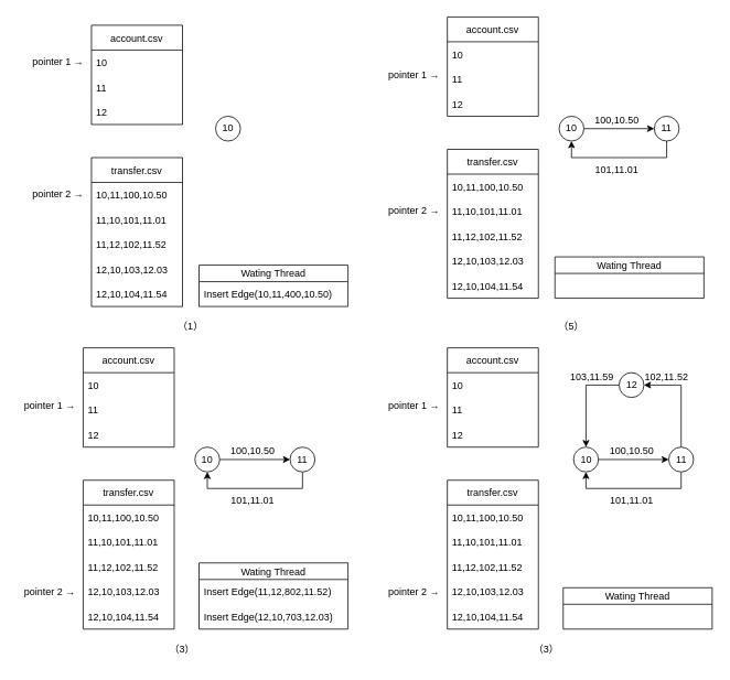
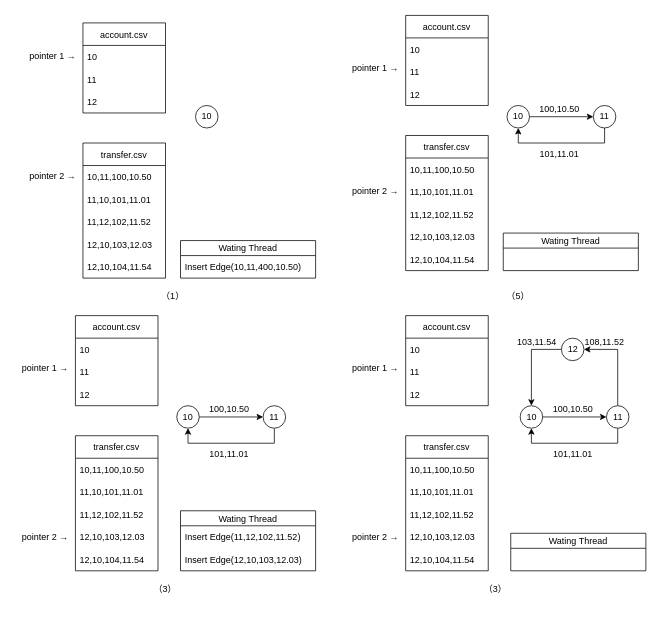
  <mxCell id="0" />
  <mxCell id="1" parent="0" />
  <mxCell id="2" value="10" style="ellipse;whiteSpace=wrap;html=1;" vertex="1" parent="1"><mxGeometry x="260" y="140" width="30" height="30" as="geometry" /></mxCell>
  <mxCell id="3" value="account.csv" style="swimlane;fontStyle=0;childLayout=stackLayout;horizontal=1;startSize=30;horizontalStack=0;resizeParent=1;resizeParentMax=0;resizeLast=0;collapsible=1;marginBottom=0;" vertex="1" parent="1"><mxGeometry x="110" y="30" width="110" height="120" as="geometry" /></mxCell>
  <mxCell id="4" value="10" style="text;strokeColor=none;fillColor=none;align=left;verticalAlign=middle;spacingLeft=4;spacingRight=4;overflow=hidden;points=[[0,0.5],[1,0.5]];portConstraint=eastwest;rotatable=0;" vertex="1" parent="3"><mxGeometry y="30" width="110" height="30" as="geometry" /></mxCell>
  <mxCell id="5" value="11" style="text;strokeColor=none;fillColor=none;align=left;verticalAlign=middle;spacingLeft=4;spacingRight=4;overflow=hidden;points=[[0,0.5],[1,0.5]];portConstraint=eastwest;rotatable=0;" vertex="1" parent="3"><mxGeometry y="60" width="110" height="30" as="geometry" /></mxCell>
  <mxCell id="6" value="12" style="text;strokeColor=none;fillColor=none;align=left;verticalAlign=middle;spacingLeft=4;spacingRight=4;overflow=hidden;points=[[0,0.5],[1,0.5]];portConstraint=eastwest;rotatable=0;" vertex="1" parent="3"><mxGeometry y="90" width="110" height="30" as="geometry" /></mxCell>
  <mxCell id="7" value="transfer.csv" style="swimlane;fontStyle=0;childLayout=stackLayout;horizontal=1;startSize=30;horizontalStack=0;resizeParent=1;resizeParentMax=0;resizeLast=0;collapsible=1;marginBottom=0;" vertex="1" parent="1"><mxGeometry x="110" y="190" width="110" height="180" as="geometry"><mxRectangle x="550" y="90" width="100" height="30" as="alternateBounds" /></mxGeometry></mxCell>
  <mxCell id="8" value="10,11,100,10.50" style="text;strokeColor=none;fillColor=none;align=left;verticalAlign=middle;spacingLeft=4;spacingRight=4;overflow=hidden;points=[[0,0.5],[1,0.5]];portConstraint=eastwest;rotatable=0;" vertex="1" parent="7"><mxGeometry y="30" width="110" height="30" as="geometry" /></mxCell>
  <mxCell id="9" value="11,10,101,11.01" style="text;strokeColor=none;fillColor=none;align=left;verticalAlign=middle;spacingLeft=4;spacingRight=4;overflow=hidden;points=[[0,0.5],[1,0.5]];portConstraint=eastwest;rotatable=0;" vertex="1" parent="7"><mxGeometry y="60" width="110" height="30" as="geometry" /></mxCell>
  <mxCell id="10" value="11,12,102,11.52" style="text;strokeColor=none;fillColor=none;align=left;verticalAlign=middle;spacingLeft=4;spacingRight=4;overflow=hidden;points=[[0,0.5],[1,0.5]];portConstraint=eastwest;rotatable=0;" vertex="1" parent="7"><mxGeometry y="90" width="110" height="30" as="geometry" /></mxCell>
  <mxCell id="11" value="12,10,103,12.03" style="text;strokeColor=none;fillColor=none;align=left;verticalAlign=middle;spacingLeft=4;spacingRight=4;overflow=hidden;points=[[0,0.5],[1,0.5]];portConstraint=eastwest;rotatable=0;" vertex="1" parent="7"><mxGeometry y="120" width="110" height="30" as="geometry" /></mxCell>
  <mxCell id="12" value="12,10,104,11.54" style="text;strokeColor=none;fillColor=none;align=left;verticalAlign=middle;spacingLeft=4;spacingRight=4;overflow=hidden;points=[[0,0.5],[1,0.5]];portConstraint=eastwest;rotatable=0;" vertex="1" parent="7"><mxGeometry y="150" width="110" height="30" as="geometry" /></mxCell>
  <mxCell id="13" value="Wating Thread" style="swimlane;fontStyle=0;childLayout=stackLayout;horizontal=1;startSize=20;horizontalStack=0;resizeParent=1;resizeParentMax=0;resizeLast=0;collapsible=1;marginBottom=0;" vertex="1" parent="1"><mxGeometry x="240" y="680" width="180" height="80" as="geometry" /></mxCell>
- <mxCell id="14" value="Insert Edge(11,12,802,11.52)" style="text;strokeColor=none;fillColor=none;align=left;verticalAlign=middle;spacingLeft=4;spacingRight=4;overflow=hidden;points=[[0,0.5],[1,0.5]];portConstraint=eastwest;rotatable=0;" vertex="1" parent="13"><mxGeometry y="20" width="180" height="30" as="geometry" /></mxCell>
- <mxCell id="15" value="Insert Edge(12,10,703,12.03)" style="text;strokeColor=none;fillColor=none;align=left;verticalAlign=middle;spacingLeft=4;spacingRight=4;overflow=hidden;points=[[0,0.5],[1,0.5]];portConstraint=eastwest;rotatable=0;" vertex="1" parent="13"><mxGeometry y="50" width="180" height="30" as="geometry" /></mxCell>
+ <mxCell id="14" value="Insert Edge(11,12,102,11.52)" style="text;strokeColor=none;fillColor=none;align=left;verticalAlign=middle;spacingLeft=4;spacingRight=4;overflow=hidden;points=[[0,0.5],[1,0.5]];portConstraint=eastwest;rotatable=0;" vertex="1" parent="13"><mxGeometry y="20" width="180" height="30" as="geometry" /></mxCell>
+ <mxCell id="15" value="Insert Edge(12,10,103,12.03)" style="text;strokeColor=none;fillColor=none;align=left;verticalAlign=middle;spacingLeft=4;spacingRight=4;overflow=hidden;points=[[0,0.5],[1,0.5]];portConstraint=eastwest;rotatable=0;" vertex="1" parent="13"><mxGeometry y="50" width="180" height="30" as="geometry" /></mxCell>
  <mxCell id="16" value="pointer 1&amp;nbsp;→" style="text;html=1;strokeColor=none;fillColor=none;align=center;verticalAlign=middle;whiteSpace=wrap;rounded=0;" vertex="1" parent="1"><mxGeometry x="30" y="60" width="80" height="30" as="geometry" /></mxCell>
  <mxCell id="17" value="pointer 2 →" style="text;html=1;strokeColor=none;fillColor=none;align=center;verticalAlign=middle;whiteSpace=wrap;rounded=0;" vertex="1" parent="1"><mxGeometry x="30" y="220" width="80" height="30" as="geometry" /></mxCell>
  <mxCell id="18" value="Wating Thread" style="swimlane;fontStyle=0;childLayout=stackLayout;horizontal=1;startSize=20;horizontalStack=0;resizeParent=1;resizeParentMax=0;resizeLast=0;collapsible=1;marginBottom=0;" vertex="1" parent="1"><mxGeometry x="240" y="320" width="180" height="50" as="geometry" /></mxCell>
  <mxCell id="19" value="Insert Edge(10,11,400,10.50)" style="text;strokeColor=none;fillColor=none;align=left;verticalAlign=middle;spacingLeft=4;spacingRight=4;overflow=hidden;points=[[0,0.5],[1,0.5]];portConstraint=eastwest;rotatable=0;" vertex="1" parent="18"><mxGeometry y="20" width="180" height="30" as="geometry" /></mxCell>
  <mxCell id="20" style="edgeStyle=orthogonalEdgeStyle;rounded=0;orthogonalLoop=1;jettySize=auto;html=1;exitX=1;exitY=0.5;exitDx=0;exitDy=0;entryX=0;entryY=0.5;entryDx=0;entryDy=0;" edge="1" parent="1" source="21" target="36"><mxGeometry relative="1" as="geometry" /></mxCell>
  <mxCell id="21" value="10" style="ellipse;whiteSpace=wrap;html=1;" vertex="1" parent="1"><mxGeometry x="675" y="140" width="30" height="30" as="geometry" /></mxCell>
  <mxCell id="22" value="account.csv" style="swimlane;fontStyle=0;childLayout=stackLayout;horizontal=1;startSize=30;horizontalStack=0;resizeParent=1;resizeParentMax=0;resizeLast=0;collapsible=1;marginBottom=0;" vertex="1" parent="1"><mxGeometry x="540" y="20" width="110" height="120" as="geometry" /></mxCell>
  <mxCell id="23" value="10" style="text;strokeColor=none;fillColor=none;align=left;verticalAlign=middle;spacingLeft=4;spacingRight=4;overflow=hidden;points=[[0,0.5],[1,0.5]];portConstraint=eastwest;rotatable=0;" vertex="1" parent="22"><mxGeometry y="30" width="110" height="30" as="geometry" /></mxCell>
  <mxCell id="24" value="11" style="text;strokeColor=none;fillColor=none;align=left;verticalAlign=middle;spacingLeft=4;spacingRight=4;overflow=hidden;points=[[0,0.5],[1,0.5]];portConstraint=eastwest;rotatable=0;" vertex="1" parent="22"><mxGeometry y="60" width="110" height="30" as="geometry" /></mxCell>
  <mxCell id="25" value="12" style="text;strokeColor=none;fillColor=none;align=left;verticalAlign=middle;spacingLeft=4;spacingRight=4;overflow=hidden;points=[[0,0.5],[1,0.5]];portConstraint=eastwest;rotatable=0;" vertex="1" parent="22"><mxGeometry y="90" width="110" height="30" as="geometry" /></mxCell>
  <mxCell id="26" value="transfer.csv" style="swimlane;fontStyle=0;childLayout=stackLayout;horizontal=1;startSize=30;horizontalStack=0;resizeParent=1;resizeParentMax=0;resizeLast=0;collapsible=1;marginBottom=0;" vertex="1" parent="1"><mxGeometry x="540" y="180" width="110" height="180" as="geometry"><mxRectangle x="550" y="90" width="100" height="30" as="alternateBounds" /></mxGeometry></mxCell>
  <mxCell id="27" value="10,11,100,10.50" style="text;strokeColor=none;fillColor=none;align=left;verticalAlign=middle;spacingLeft=4;spacingRight=4;overflow=hidden;points=[[0,0.5],[1,0.5]];portConstraint=eastwest;rotatable=0;" vertex="1" parent="26"><mxGeometry y="30" width="110" height="30" as="geometry" /></mxCell>
  <mxCell id="28" value="11,10,101,11.01" style="text;strokeColor=none;fillColor=none;align=left;verticalAlign=middle;spacingLeft=4;spacingRight=4;overflow=hidden;points=[[0,0.5],[1,0.5]];portConstraint=eastwest;rotatable=0;" vertex="1" parent="26"><mxGeometry y="60" width="110" height="30" as="geometry" /></mxCell>
  <mxCell id="29" value="11,12,102,11.52" style="text;strokeColor=none;fillColor=none;align=left;verticalAlign=middle;spacingLeft=4;spacingRight=4;overflow=hidden;points=[[0,0.5],[1,0.5]];portConstraint=eastwest;rotatable=0;" vertex="1" parent="26"><mxGeometry y="90" width="110" height="30" as="geometry" /></mxCell>
  <mxCell id="30" value="12,10,103,12.03" style="text;strokeColor=none;fillColor=none;align=left;verticalAlign=middle;spacingLeft=4;spacingRight=4;overflow=hidden;points=[[0,0.5],[1,0.5]];portConstraint=eastwest;rotatable=0;" vertex="1" parent="26"><mxGeometry y="120" width="110" height="30" as="geometry" /></mxCell>
  <mxCell id="31" value="12,10,104,11.54" style="text;strokeColor=none;fillColor=none;align=left;verticalAlign=middle;spacingLeft=4;spacingRight=4;overflow=hidden;points=[[0,0.5],[1,0.5]];portConstraint=eastwest;rotatable=0;" vertex="1" parent="26"><mxGeometry y="150" width="110" height="30" as="geometry" /></mxCell>
  <mxCell id="32" value="pointer 1&amp;nbsp;→" style="text;html=1;strokeColor=none;fillColor=none;align=center;verticalAlign=middle;whiteSpace=wrap;rounded=0;" vertex="1" parent="1"><mxGeometry x="460" y="75" width="80" height="30" as="geometry" /></mxCell>
  <mxCell id="33" value="pointer 2 →" style="text;html=1;strokeColor=none;fillColor=none;align=center;verticalAlign=middle;whiteSpace=wrap;rounded=0;" vertex="1" parent="1"><mxGeometry x="460" y="240" width="80" height="30" as="geometry" /></mxCell>
  <mxCell id="34" value="Wating Thread" style="swimlane;fontStyle=0;childLayout=stackLayout;horizontal=1;startSize=20;horizontalStack=0;resizeParent=1;resizeParentMax=0;resizeLast=0;collapsible=1;marginBottom=0;" vertex="1" parent="1"><mxGeometry x="670" y="310" width="180" height="50" as="geometry" /></mxCell>
  <mxCell id="35" style="edgeStyle=orthogonalEdgeStyle;rounded=0;orthogonalLoop=1;jettySize=auto;html=1;exitX=0.5;exitY=1;exitDx=0;exitDy=0;entryX=0.5;entryY=1;entryDx=0;entryDy=0;" edge="1" parent="1" source="36" target="21"><mxGeometry relative="1" as="geometry" /></mxCell>
  <mxCell id="36" value="11" style="ellipse;whiteSpace=wrap;html=1;" vertex="1" parent="1"><mxGeometry x="790" y="140" width="30" height="30" as="geometry" /></mxCell>
  <mxCell id="37" value="（1）" style="text;html=1;strokeColor=none;fillColor=none;align=center;verticalAlign=middle;whiteSpace=wrap;rounded=0;" vertex="1" parent="1"><mxGeometry x="190" y="380" width="80" height="30" as="geometry" /></mxCell>
  <mxCell id="38" value="（5）" style="text;html=1;strokeColor=none;fillColor=none;align=center;verticalAlign=middle;whiteSpace=wrap;rounded=0;" vertex="1" parent="1"><mxGeometry x="650" y="380" width="80" height="30" as="geometry" /></mxCell>
  <mxCell id="39" value="100,10.50" style="text;html=1;strokeColor=none;fillColor=none;align=center;verticalAlign=middle;whiteSpace=wrap;rounded=0;" vertex="1" parent="1"><mxGeometry x="705" y="130" width="80" height="30" as="geometry" /></mxCell>
  <mxCell id="40" value="101,11.01" style="text;html=1;strokeColor=none;fillColor=none;align=center;verticalAlign=middle;whiteSpace=wrap;rounded=0;" vertex="1" parent="1"><mxGeometry x="705" y="190" width="80" height="30" as="geometry" /></mxCell>
  <mxCell id="41" style="edgeStyle=orthogonalEdgeStyle;rounded=0;orthogonalLoop=1;jettySize=auto;html=1;exitX=1;exitY=0.5;exitDx=0;exitDy=0;entryX=0;entryY=0.5;entryDx=0;entryDy=0;" edge="1" parent="1" source="42" target="56"><mxGeometry relative="1" as="geometry" /></mxCell>
  <mxCell id="42" value="10" style="ellipse;whiteSpace=wrap;html=1;" vertex="1" parent="1"><mxGeometry x="235" y="540" width="30" height="30" as="geometry" /></mxCell>
  <mxCell id="43" value="account.csv" style="swimlane;fontStyle=0;childLayout=stackLayout;horizontal=1;startSize=30;horizontalStack=0;resizeParent=1;resizeParentMax=0;resizeLast=0;collapsible=1;marginBottom=0;" vertex="1" parent="1"><mxGeometry x="100" y="420" width="110" height="120" as="geometry" /></mxCell>
  <mxCell id="44" value="10" style="text;strokeColor=none;fillColor=none;align=left;verticalAlign=middle;spacingLeft=4;spacingRight=4;overflow=hidden;points=[[0,0.5],[1,0.5]];portConstraint=eastwest;rotatable=0;" vertex="1" parent="43"><mxGeometry y="30" width="110" height="30" as="geometry" /></mxCell>
  <mxCell id="45" value="11" style="text;strokeColor=none;fillColor=none;align=left;verticalAlign=middle;spacingLeft=4;spacingRight=4;overflow=hidden;points=[[0,0.5],[1,0.5]];portConstraint=eastwest;rotatable=0;" vertex="1" parent="43"><mxGeometry y="60" width="110" height="30" as="geometry" /></mxCell>
  <mxCell id="46" value="12" style="text;strokeColor=none;fillColor=none;align=left;verticalAlign=middle;spacingLeft=4;spacingRight=4;overflow=hidden;points=[[0,0.5],[1,0.5]];portConstraint=eastwest;rotatable=0;" vertex="1" parent="43"><mxGeometry y="90" width="110" height="30" as="geometry" /></mxCell>
  <mxCell id="47" value="transfer.csv" style="swimlane;fontStyle=0;childLayout=stackLayout;horizontal=1;startSize=30;horizontalStack=0;resizeParent=1;resizeParentMax=0;resizeLast=0;collapsible=1;marginBottom=0;" vertex="1" parent="1"><mxGeometry x="100" y="580" width="110" height="180" as="geometry"><mxRectangle x="550" y="90" width="100" height="30" as="alternateBounds" /></mxGeometry></mxCell>
  <mxCell id="48" value="10,11,100,10.50" style="text;strokeColor=none;fillColor=none;align=left;verticalAlign=middle;spacingLeft=4;spacingRight=4;overflow=hidden;points=[[0,0.5],[1,0.5]];portConstraint=eastwest;rotatable=0;" vertex="1" parent="47"><mxGeometry y="30" width="110" height="30" as="geometry" /></mxCell>
  <mxCell id="49" value="11,10,101,11.01" style="text;strokeColor=none;fillColor=none;align=left;verticalAlign=middle;spacingLeft=4;spacingRight=4;overflow=hidden;points=[[0,0.5],[1,0.5]];portConstraint=eastwest;rotatable=0;" vertex="1" parent="47"><mxGeometry y="60" width="110" height="30" as="geometry" /></mxCell>
  <mxCell id="50" value="11,12,102,11.52" style="text;strokeColor=none;fillColor=none;align=left;verticalAlign=middle;spacingLeft=4;spacingRight=4;overflow=hidden;points=[[0,0.5],[1,0.5]];portConstraint=eastwest;rotatable=0;" vertex="1" parent="47"><mxGeometry y="90" width="110" height="30" as="geometry" /></mxCell>
  <mxCell id="51" value="12,10,103,12.03" style="text;strokeColor=none;fillColor=none;align=left;verticalAlign=middle;spacingLeft=4;spacingRight=4;overflow=hidden;points=[[0,0.5],[1,0.5]];portConstraint=eastwest;rotatable=0;" vertex="1" parent="47"><mxGeometry y="120" width="110" height="30" as="geometry" /></mxCell>
  <mxCell id="52" value="12,10,104,11.54" style="text;strokeColor=none;fillColor=none;align=left;verticalAlign=middle;spacingLeft=4;spacingRight=4;overflow=hidden;points=[[0,0.5],[1,0.5]];portConstraint=eastwest;rotatable=0;" vertex="1" parent="47"><mxGeometry y="150" width="110" height="30" as="geometry" /></mxCell>
  <mxCell id="53" value="pointer 1&amp;nbsp;→" style="text;html=1;strokeColor=none;fillColor=none;align=center;verticalAlign=middle;whiteSpace=wrap;rounded=0;" vertex="1" parent="1"><mxGeometry x="20" y="475" width="80" height="30" as="geometry" /></mxCell>
  <mxCell id="54" value="pointer 2 →" style="text;html=1;strokeColor=none;fillColor=none;align=center;verticalAlign=middle;whiteSpace=wrap;rounded=0;" vertex="1" parent="1"><mxGeometry x="20" y="700" width="80" height="30" as="geometry" /></mxCell>
  <mxCell id="55" style="edgeStyle=orthogonalEdgeStyle;rounded=0;orthogonalLoop=1;jettySize=auto;html=1;exitX=0.5;exitY=1;exitDx=0;exitDy=0;entryX=0.5;entryY=1;entryDx=0;entryDy=0;" edge="1" parent="1" source="56" target="42"><mxGeometry relative="1" as="geometry" /></mxCell>
  <mxCell id="56" value="11" style="ellipse;whiteSpace=wrap;html=1;" vertex="1" parent="1"><mxGeometry x="350" y="540" width="30" height="30" as="geometry" /></mxCell>
  <mxCell id="57" value="（3）" style="text;html=1;strokeColor=none;fillColor=none;align=center;verticalAlign=middle;whiteSpace=wrap;rounded=0;" vertex="1" parent="1"><mxGeometry x="180" y="770" width="80" height="30" as="geometry" /></mxCell>
  <mxCell id="58" value="100,10.50" style="text;html=1;strokeColor=none;fillColor=none;align=center;verticalAlign=middle;whiteSpace=wrap;rounded=0;" vertex="1" parent="1"><mxGeometry x="265" y="530" width="80" height="30" as="geometry" /></mxCell>
  <mxCell id="59" value="101,11.01" style="text;html=1;strokeColor=none;fillColor=none;align=center;verticalAlign=middle;whiteSpace=wrap;rounded=0;" vertex="1" parent="1"><mxGeometry x="265" y="590" width="80" height="30" as="geometry" /></mxCell>
  <mxCell id="60" value="Wating Thread" style="swimlane;fontStyle=0;childLayout=stackLayout;horizontal=1;startSize=20;horizontalStack=0;resizeParent=1;resizeParentMax=0;resizeLast=0;collapsible=1;marginBottom=0;" vertex="1" parent="1"><mxGeometry x="680" y="710" width="180" height="50" as="geometry" /></mxCell>
  <mxCell id="61" style="edgeStyle=orthogonalEdgeStyle;rounded=0;orthogonalLoop=1;jettySize=auto;html=1;exitX=1;exitY=0.5;exitDx=0;exitDy=0;entryX=0;entryY=0.5;entryDx=0;entryDy=0;" edge="1" parent="1" source="62" target="77"><mxGeometry relative="1" as="geometry" /></mxCell>
  <mxCell id="62" value="10" style="ellipse;whiteSpace=wrap;html=1;" vertex="1" parent="1"><mxGeometry x="692.5" y="540" width="30" height="30" as="geometry" /></mxCell>
  <mxCell id="63" value="account.csv" style="swimlane;fontStyle=0;childLayout=stackLayout;horizontal=1;startSize=30;horizontalStack=0;resizeParent=1;resizeParentMax=0;resizeLast=0;collapsible=1;marginBottom=0;" vertex="1" parent="1"><mxGeometry x="540" y="420" width="110" height="120" as="geometry" /></mxCell>
  <mxCell id="64" value="10" style="text;strokeColor=none;fillColor=none;align=left;verticalAlign=middle;spacingLeft=4;spacingRight=4;overflow=hidden;points=[[0,0.5],[1,0.5]];portConstraint=eastwest;rotatable=0;" vertex="1" parent="63"><mxGeometry y="30" width="110" height="30" as="geometry" /></mxCell>
  <mxCell id="65" value="11" style="text;strokeColor=none;fillColor=none;align=left;verticalAlign=middle;spacingLeft=4;spacingRight=4;overflow=hidden;points=[[0,0.5],[1,0.5]];portConstraint=eastwest;rotatable=0;" vertex="1" parent="63"><mxGeometry y="60" width="110" height="30" as="geometry" /></mxCell>
  <mxCell id="66" value="12" style="text;strokeColor=none;fillColor=none;align=left;verticalAlign=middle;spacingLeft=4;spacingRight=4;overflow=hidden;points=[[0,0.5],[1,0.5]];portConstraint=eastwest;rotatable=0;" vertex="1" parent="63"><mxGeometry y="90" width="110" height="30" as="geometry" /></mxCell>
  <mxCell id="67" value="transfer.csv" style="swimlane;fontStyle=0;childLayout=stackLayout;horizontal=1;startSize=30;horizontalStack=0;resizeParent=1;resizeParentMax=0;resizeLast=0;collapsible=1;marginBottom=0;" vertex="1" parent="1"><mxGeometry x="540" y="580" width="110" height="180" as="geometry"><mxRectangle x="550" y="90" width="100" height="30" as="alternateBounds" /></mxGeometry></mxCell>
  <mxCell id="68" value="10,11,100,10.50" style="text;strokeColor=none;fillColor=none;align=left;verticalAlign=middle;spacingLeft=4;spacingRight=4;overflow=hidden;points=[[0,0.5],[1,0.5]];portConstraint=eastwest;rotatable=0;" vertex="1" parent="67"><mxGeometry y="30" width="110" height="30" as="geometry" /></mxCell>
  <mxCell id="69" value="11,10,101,11.01" style="text;strokeColor=none;fillColor=none;align=left;verticalAlign=middle;spacingLeft=4;spacingRight=4;overflow=hidden;points=[[0,0.5],[1,0.5]];portConstraint=eastwest;rotatable=0;" vertex="1" parent="67"><mxGeometry y="60" width="110" height="30" as="geometry" /></mxCell>
  <mxCell id="70" value="11,12,102,11.52" style="text;strokeColor=none;fillColor=none;align=left;verticalAlign=middle;spacingLeft=4;spacingRight=4;overflow=hidden;points=[[0,0.5],[1,0.5]];portConstraint=eastwest;rotatable=0;" vertex="1" parent="67"><mxGeometry y="90" width="110" height="30" as="geometry" /></mxCell>
  <mxCell id="71" value="12,10,103,12.03" style="text;strokeColor=none;fillColor=none;align=left;verticalAlign=middle;spacingLeft=4;spacingRight=4;overflow=hidden;points=[[0,0.5],[1,0.5]];portConstraint=eastwest;rotatable=0;" vertex="1" parent="67"><mxGeometry y="120" width="110" height="30" as="geometry" /></mxCell>
  <mxCell id="72" value="12,10,104,11.54" style="text;strokeColor=none;fillColor=none;align=left;verticalAlign=middle;spacingLeft=4;spacingRight=4;overflow=hidden;points=[[0,0.5],[1,0.5]];portConstraint=eastwest;rotatable=0;" vertex="1" parent="67"><mxGeometry y="150" width="110" height="30" as="geometry" /></mxCell>
  <mxCell id="73" value="pointer 1&amp;nbsp;→" style="text;html=1;strokeColor=none;fillColor=none;align=center;verticalAlign=middle;whiteSpace=wrap;rounded=0;" vertex="1" parent="1"><mxGeometry x="460" y="475" width="80" height="30" as="geometry" /></mxCell>
  <mxCell id="74" value="pointer 2 →" style="text;html=1;strokeColor=none;fillColor=none;align=center;verticalAlign=middle;whiteSpace=wrap;rounded=0;" vertex="1" parent="1"><mxGeometry x="460" y="700" width="80" height="30" as="geometry" /></mxCell>
  <mxCell id="75" style="edgeStyle=orthogonalEdgeStyle;rounded=0;orthogonalLoop=1;jettySize=auto;html=1;exitX=0.5;exitY=1;exitDx=0;exitDy=0;entryX=0.5;entryY=1;entryDx=0;entryDy=0;" edge="1" parent="1" source="77" target="62"><mxGeometry relative="1" as="geometry" /></mxCell>
  <mxCell id="76" style="edgeStyle=orthogonalEdgeStyle;rounded=0;orthogonalLoop=1;jettySize=auto;html=1;entryX=1;entryY=0.5;entryDx=0;entryDy=0;" edge="1" parent="1" source="77" target="82"><mxGeometry relative="1" as="geometry"><Array as="points"><mxPoint x="823" y="465" /></Array></mxGeometry></mxCell>
  <mxCell id="77" value="11" style="ellipse;whiteSpace=wrap;html=1;" vertex="1" parent="1"><mxGeometry x="807.5" y="540" width="30" height="30" as="geometry" /></mxCell>
  <mxCell id="78" value="（3）" style="text;html=1;strokeColor=none;fillColor=none;align=center;verticalAlign=middle;whiteSpace=wrap;rounded=0;" vertex="1" parent="1"><mxGeometry x="620" y="770" width="80" height="30" as="geometry" /></mxCell>
  <mxCell id="79" value="100,10.50" style="text;html=1;strokeColor=none;fillColor=none;align=center;verticalAlign=middle;whiteSpace=wrap;rounded=0;" vertex="1" parent="1"><mxGeometry x="722.5" y="530" width="80" height="30" as="geometry" /></mxCell>
  <mxCell id="80" value="101,11.01" style="text;html=1;strokeColor=none;fillColor=none;align=center;verticalAlign=middle;whiteSpace=wrap;rounded=0;" vertex="1" parent="1"><mxGeometry x="722.5" y="590" width="80" height="30" as="geometry" /></mxCell>
  <mxCell id="81" style="edgeStyle=orthogonalEdgeStyle;rounded=0;orthogonalLoop=1;jettySize=auto;html=1;entryX=0.5;entryY=0;entryDx=0;entryDy=0;" edge="1" parent="1" source="82" target="62"><mxGeometry relative="1" as="geometry" /></mxCell>
  <mxCell id="82" value="12" style="ellipse;whiteSpace=wrap;html=1;" vertex="1" parent="1"><mxGeometry x="747.5" y="450" width="30" height="30" as="geometry" /></mxCell>
- <mxCell id="83" value="102,11.52" style="text;html=1;strokeColor=none;fillColor=none;align=center;verticalAlign=middle;whiteSpace=wrap;rounded=0;" vertex="1" parent="1"><mxGeometry x="765" y="440" width="80" height="30" as="geometry" /></mxCell>
- <mxCell id="84" value="103,11.59" style="text;html=1;strokeColor=none;fillColor=none;align=center;verticalAlign=middle;whiteSpace=wrap;rounded=0;" vertex="1" parent="1"><mxGeometry x="675" y="440" width="80" height="30" as="geometry" /></mxCell>
+ <mxCell id="83" value="108,11.52" style="text;html=1;strokeColor=none;fillColor=none;align=center;verticalAlign=middle;whiteSpace=wrap;rounded=0;" vertex="1" parent="1"><mxGeometry x="765" y="440" width="80" height="30" as="geometry" /></mxCell>
+ <mxCell id="84" value="103,11.54" style="text;html=1;strokeColor=none;fillColor=none;align=center;verticalAlign=middle;whiteSpace=wrap;rounded=0;" vertex="1" parent="1"><mxGeometry x="675" y="440" width="80" height="30" as="geometry" /></mxCell>
